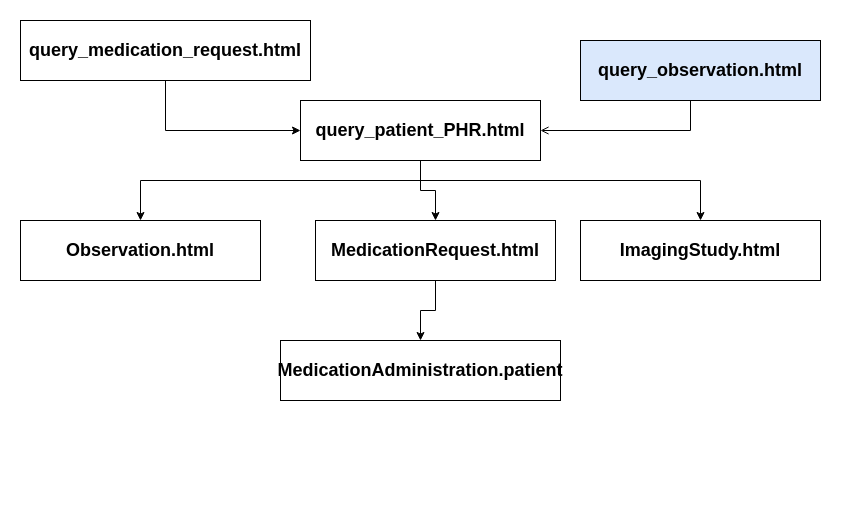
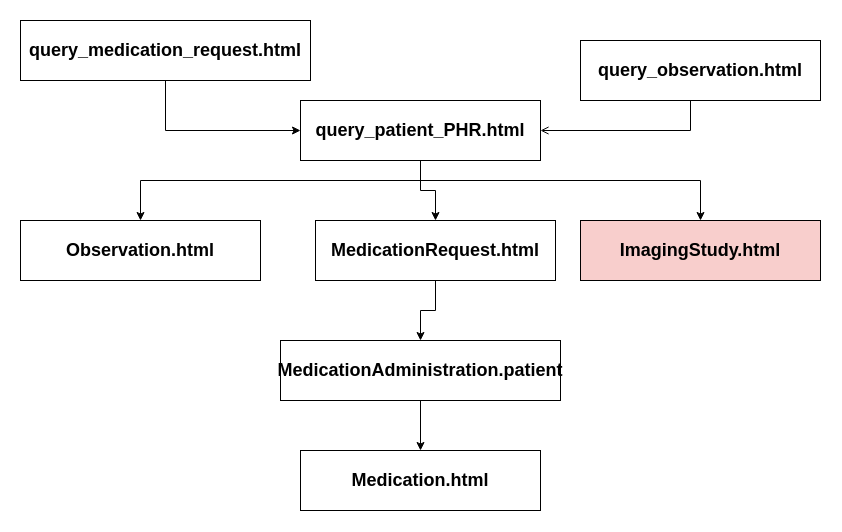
  <mxCell id="0" />
  <mxCell id="1" parent="0" />
  <mxCell id="2" style="edgeStyle=orthogonalEdgeStyle;rounded=0;orthogonalLoop=1;jettySize=auto;html=1;entryX=0.5;entryY=0;entryDx=0;entryDy=0;fontSize=18;" edge="1" parent="1" source="5" target="9"><mxGeometry relative="1" as="geometry" /></mxCell>
  <mxCell id="3" style="edgeStyle=orthogonalEdgeStyle;rounded=0;orthogonalLoop=1;jettySize=auto;html=1;fontSize=18;" edge="1" parent="1" source="5" target="7"><mxGeometry relative="1" as="geometry"><Array as="points"><mxPoint x="420" y="180" /><mxPoint x="700" y="180" /></Array></mxGeometry></mxCell>
  <mxCell id="4" style="edgeStyle=orthogonalEdgeStyle;rounded=0;orthogonalLoop=1;jettySize=auto;html=1;fontSize=18;" edge="1" parent="1" source="5" target="6"><mxGeometry relative="1" as="geometry"><Array as="points"><mxPoint x="420" y="180" /><mxPoint x="140" y="180" /></Array></mxGeometry></mxCell>
  <mxCell id="5" value="query_patient_PHR.html" style="rounded=0;whiteSpace=wrap;html=1;fontSize=18;fontStyle=1" vertex="1" parent="1"><mxGeometry x="300" y="100" width="240" height="60" as="geometry" /></mxCell>
  <mxCell id="6" value="Observation.html" style="rounded=0;whiteSpace=wrap;html=1;fontSize=18;fontStyle=1" vertex="1" parent="1"><mxGeometry y="220" width="240" height="60" as="geometry" x="20" /></mxCell>
- <mxCell id="7" value="ImagingStudy.html" style="rounded=0;whiteSpace=wrap;html=1;fontSize=18;fontStyle=1" vertex="1" parent="1"><mxGeometry x="580" y="220" width="240" height="60" as="geometry" /></mxCell>
+ <mxCell id="7" value="ImagingStudy.html" style="rounded=0;whiteSpace=wrap;html=1;fontSize=18;fontStyle=1;fillColor=#f8cecc;" vertex="1" parent="1"><mxGeometry x="580" y="220" width="240" height="60" as="geometry" /></mxCell>
  <mxCell id="8" style="edgeStyle=orthogonalEdgeStyle;rounded=0;orthogonalLoop=1;jettySize=auto;html=1;entryX=0.5;entryY=0;entryDx=0;entryDy=0;fontSize=18;" edge="1" parent="1" source="9" target="11"><mxGeometry relative="1" as="geometry" /></mxCell>
  <mxCell id="9" value="MedicationRequest.html" style="rounded=0;whiteSpace=wrap;html=1;fontSize=18;fontStyle=1" vertex="1" parent="1"><mxGeometry x="315" y="220" width="240" height="60" as="geometry" /></mxCell>
+ <mxCell id="10" style="edgeStyle=orthogonalEdgeStyle;rounded=0;orthogonalLoop=1;jettySize=auto;html=1;entryX=0.5;entryY=0;entryDx=0;entryDy=0;fontSize=18;" edge="1" parent="1" source="11" target="12"><mxGeometry relative="1" as="geometry" /></mxCell>
  <mxCell id="11" value="MedicationAdministration.patient" style="rounded=0;whiteSpace=wrap;html=1;fontSize=18;fontStyle=1" vertex="1" parent="1"><mxGeometry x="280" y="340" width="280" height="60" as="geometry" /></mxCell>
+ <mxCell id="12" value="Medication.html" style="rounded=0;whiteSpace=wrap;html=1;fontSize=18;fontStyle=1" vertex="1" parent="1"><mxGeometry x="300" y="450" width="240" height="60" as="geometry" /></mxCell>
  <mxCell id="13" style="edgeStyle=orthogonalEdgeStyle;rounded=0;orthogonalLoop=1;jettySize=auto;html=1;entryX=1;entryY=0.5;entryDx=0;entryDy=0;fontSize=18;endArrow=open;" edge="1" parent="1" source="14" target="5"><mxGeometry relative="1" as="geometry"><Array as="points"><mxPoint x="690" y="130" /></Array></mxGeometry></mxCell>
- <mxCell id="14" value="query_observation.html" style="rounded=0;whiteSpace=wrap;html=1;fontSize=18;fontStyle=1;fillColor=#dae8fc;" vertex="1" parent="1"><mxGeometry x="580" y="40" width="240" height="60" as="geometry" /></mxCell>
+ <mxCell id="14" value="query_observation.html" style="rounded=0;whiteSpace=wrap;html=1;fontSize=18;fontStyle=1" vertex="1" parent="1"><mxGeometry x="580" y="40" width="240" height="60" as="geometry" /></mxCell>
  <mxCell id="15" style="edgeStyle=orthogonalEdgeStyle;rounded=0;orthogonalLoop=1;jettySize=auto;html=1;entryX=0;entryY=0.5;entryDx=0;entryDy=0;fontSize=18;" edge="1" parent="1" source="16" target="5"><mxGeometry relative="1" as="geometry" /></mxCell>
  <mxCell id="16" value="query_medication_request.html" style="rounded=0;whiteSpace=wrap;html=1;fontSize=18;fontStyle=1" vertex="1" parent="1"><mxGeometry width="290" height="60" as="geometry" x="20" y="20" /></mxCell>
